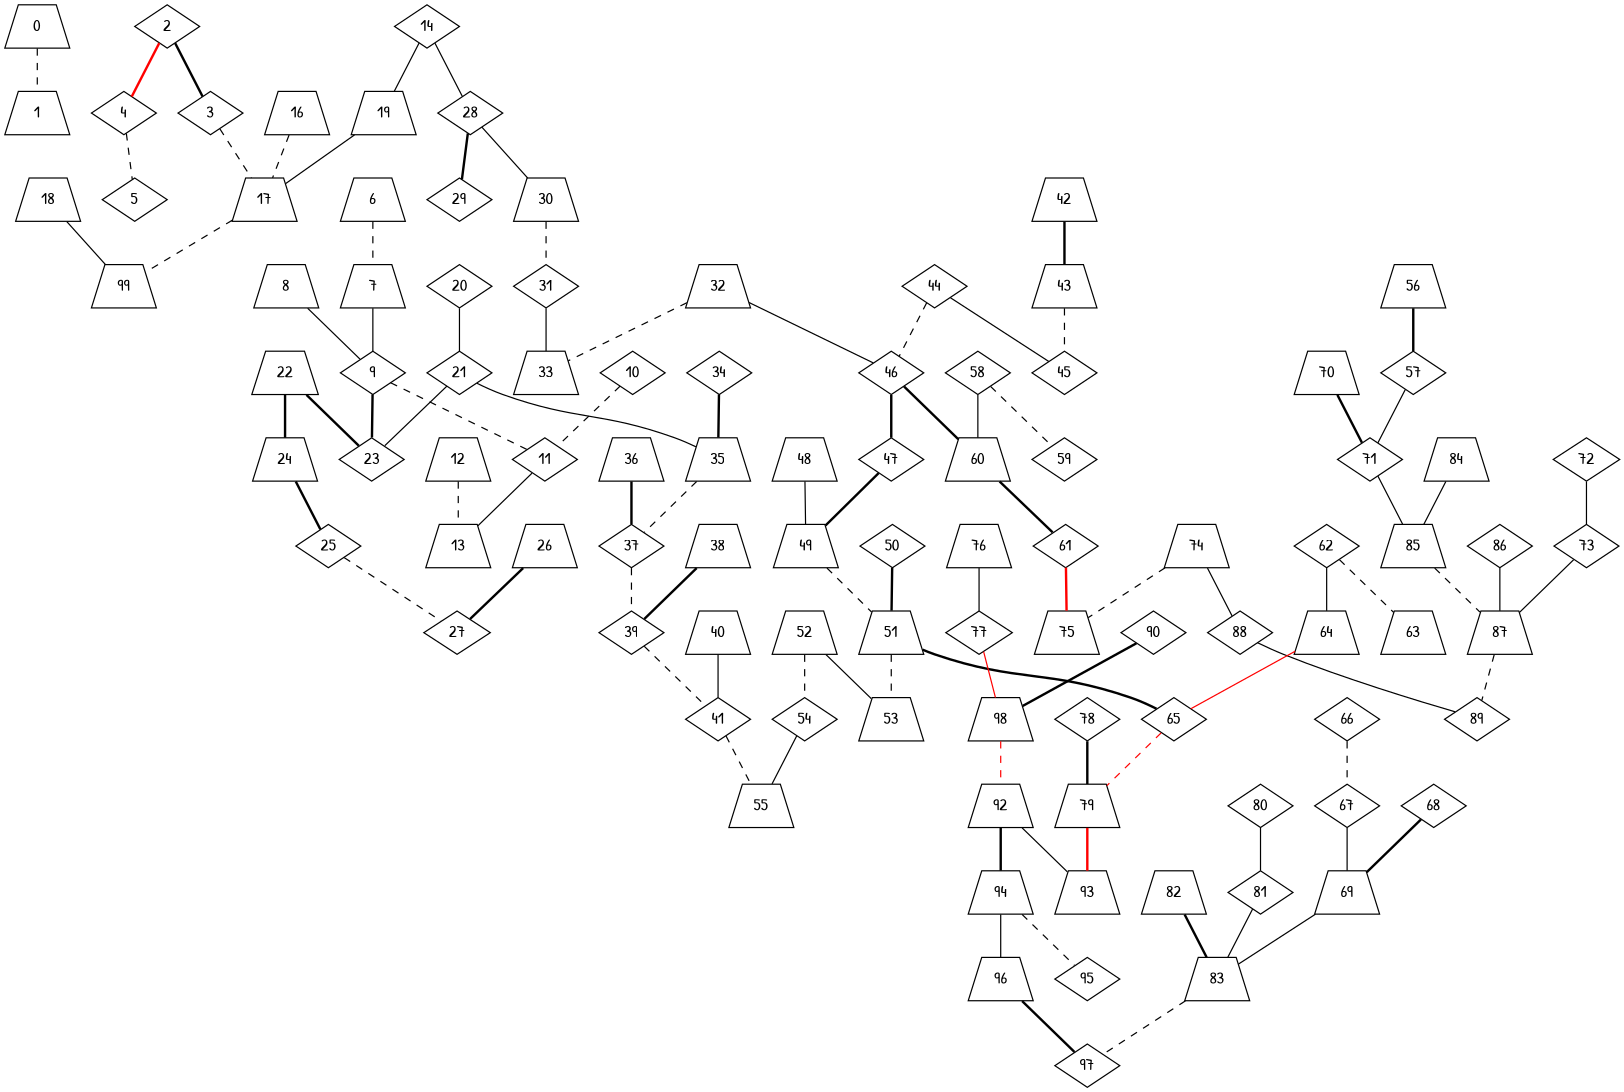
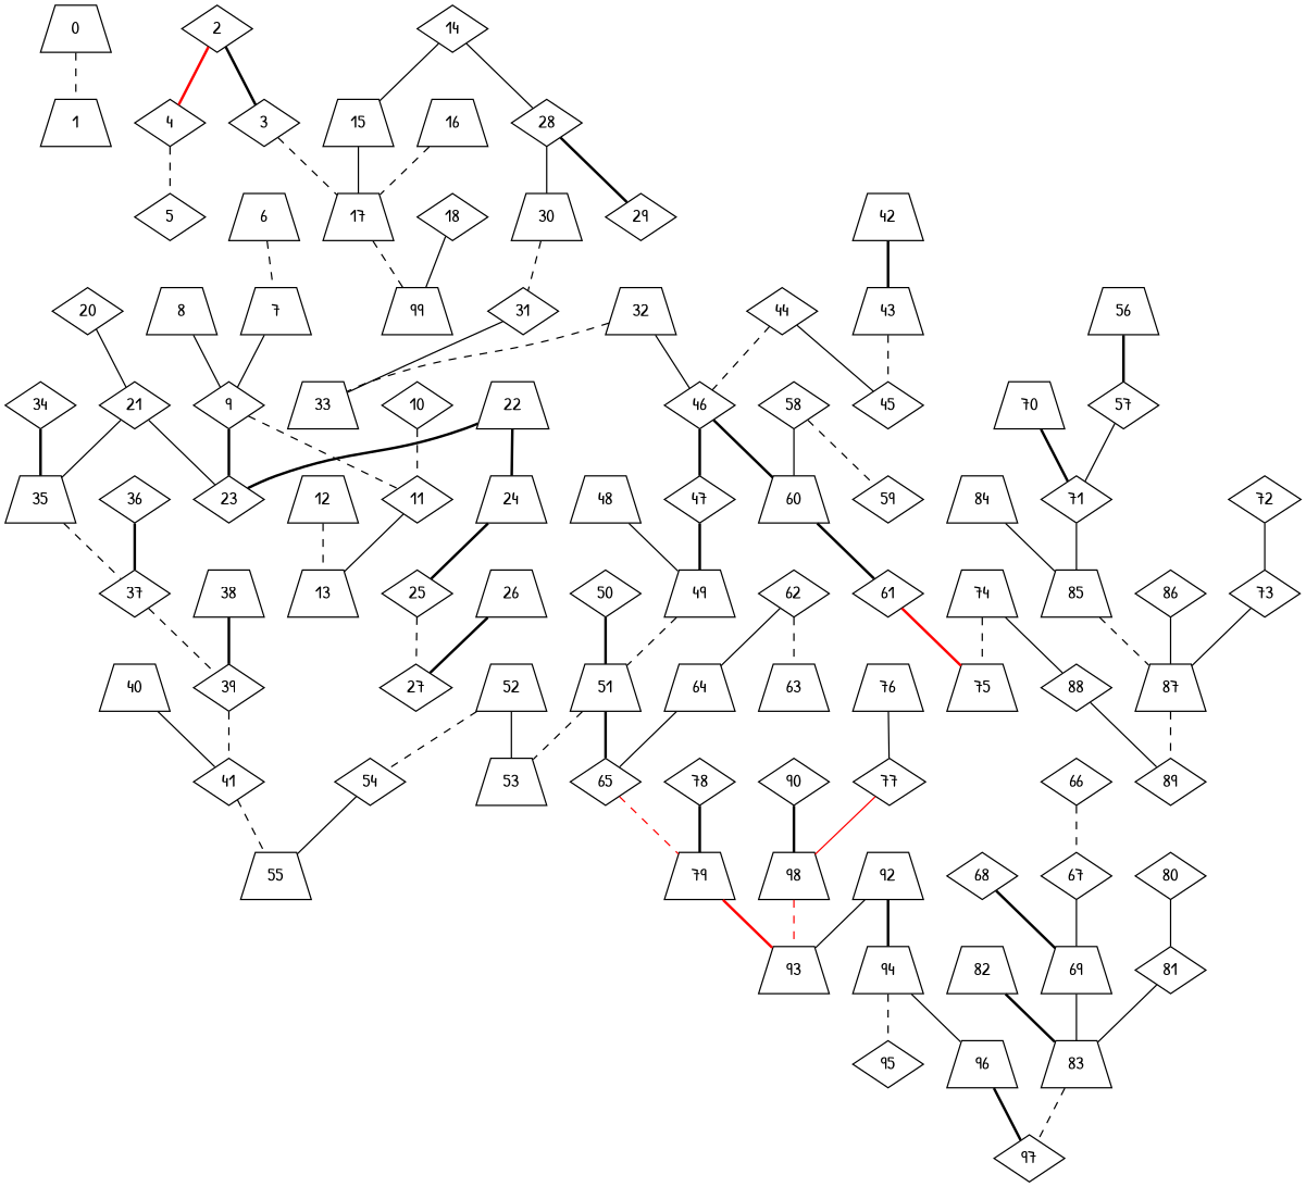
  graph {
    fontname="Patrick Hand"
    node [fontname="Patrick Hand" shape=trapezium]
    edge [fontname="Patrick Hand" style=solid]
    0
    1
    2 [shape=diamond]
    4 [shape=diamond]
    3 [shape=diamond]
    5 [shape=diamond]
    10 [shape=diamond]
    11 [shape=diamond]
    13
    24
    25 [shape=diamond]
    27 [shape=diamond]
    52
    53
    54 [shape=diamond]
    55
    51
    50 [shape=diamond]
    65 [shape=diamond]
    79
    22
    23 [shape=diamond]
    48
    49
    46 [shape=diamond]
    47 [shape=diamond]
    60
    61 [shape=diamond]
    20 [shape=diamond]
    21 [shape=diamond]
    35
    37 [shape=diamond]
    44 [shape=diamond]
    45 [shape=diamond]
    96
    97 [shape=diamond]
    n37 [label=98]
    90 [shape=diamond]
    93
    92
    94
    95 [shape=diamond]
    40
    41 [shape=diamond]
    42
    43
    88 [shape=diamond]
    89 [shape=diamond]
    84
    85
    87
    86 [shape=diamond]
    80 [shape=diamond]
    81 [shape=diamond]
    83
    82
    17
    n58 [label=99]
    8
    9 [shape=diamond]
-   18
+   18 [shape=diamond]
    38
    39 [shape=diamond]
    78 [shape=diamond]
-   36
+   36 [shape=diamond]
    76
    77 [shape=diamond]
    74
    75
    16
    34 [shape=diamond]
    72 [shape=diamond]
    73 [shape=diamond]
    70
    71 [shape=diamond]
    66 [shape=diamond]
    67 [shape=diamond]
    69
    68 [shape=diamond]
    6
    7
-   15 [label=19]
+   15
    14 [shape=diamond]
    28 [shape=diamond]
    30
    29 [shape=diamond]
    32
    33
    64
    31 [shape=diamond]
    62 [shape=diamond]
    63
    12
    58 [shape=diamond]
    59 [shape=diamond]
    26
    56
    57 [shape=diamond]
    0 -- 1 [style=dashed]
    2 -- 4 [color=red style=bold]
    2 -- 3 [style=bold]
    4 -- 5 [style=dashed]
    3 -- 17 [style=dashed]
    10 -- 11 [style=dashed]
    11 -- 13
    24 -- 25 [style=bold]
    25 -- 27 [style=dashed]
    52 -- 53
    52 -- 54 [style=dashed]
    54 -- 55
    51 -- 53 [style=dashed]
    51 -- 65 [style=bold]
    50 -- 51 [style=bold]
    65 -- 79 [color=red style=dashed]
    79 -- 93 [color=red style=bold]
    22 -- 24 [style=bold]
    22 -- 23 [style=bold]
    48 -- 49
    49 -- 51 [style=dashed]
    46 -- 47 [style=bold]
    46 -- 60 [style=bold]
    47 -- 49 [style=bold]
    60 -- 61 [style=bold]
    61 -- 75 [color=red style=bold]
    20 -- 21
    21 -- 23
    21 -- 35
    35 -- 37 [style=dashed]
    37 -- 39 [style=dashed]
    44 -- 46 [style=dashed]
    44 -- 45
    96 -- 97 [style=bold]
-   n37 -- 92 [color=red style=dashed]
+   n37 -- 93 [color=red style=dashed]
    90 -- n37 [style=bold]
    92 -- 93
    92 -- 94 [style=bold]
    94 -- 96
    94 -- 95 [style=dashed]
    40 -- 41
    41 -- 55 [style=dashed]
    42 -- 43 [style=bold]
    43 -- 45 [style=dashed]
    88 -- 89
    84 -- 85
    85 -- 87 [style=dashed]
    87 -- 89 [style=dashed]
    86 -- 87
    80 -- 81
    81 -- 83
    83 -- 97 [style=dashed]
    82 -- 83 [style=bold]
    17 -- n58 [style=dashed]
    8 -- 9
    9 -- 11 [style=dashed]
    9 -- 23 [style=bold]
    18 -- n58
    38 -- 39 [style=bold]
    39 -- 41 [style=dashed]
    78 -- 79 [style=bold]
    36 -- 37 [style=bold]
    76 -- 77
    77 -- n37 [color=red]
    74 -- 88
    74 -- 75 [style=dashed]
    16 -- 17 [style=dashed]
    34 -- 35 [style=bold]
    72 -- 73
    73 -- 87
    70 -- 71 [style=bold]
    71 -- 85
    66 -- 67 [style=dashed]
    67 -- 69
    69 -- 83
    68 -- 69 [style=bold]
    6 -- 7 [style=dashed]
    7 -- 9
    15 -- 17
    14 -- 15
    14 -- 28
    28 -- 30
    28 -- 29 [style=bold]
    30 -- 31 [style=dashed]
    32 -- 46
    32 -- 33 [style=dashed]
-   64 -- 65 [color=red]
+   64 -- 65
    31 -- 33
    62 -- 64
    62 -- 63 [style=dashed]
    12 -- 13 [style=dashed]
    58 -- 60
    58 -- 59 [style=dashed]
    26 -- 27 [style=bold]
    56 -- 57 [style=bold]
    57 -- 71
  }
